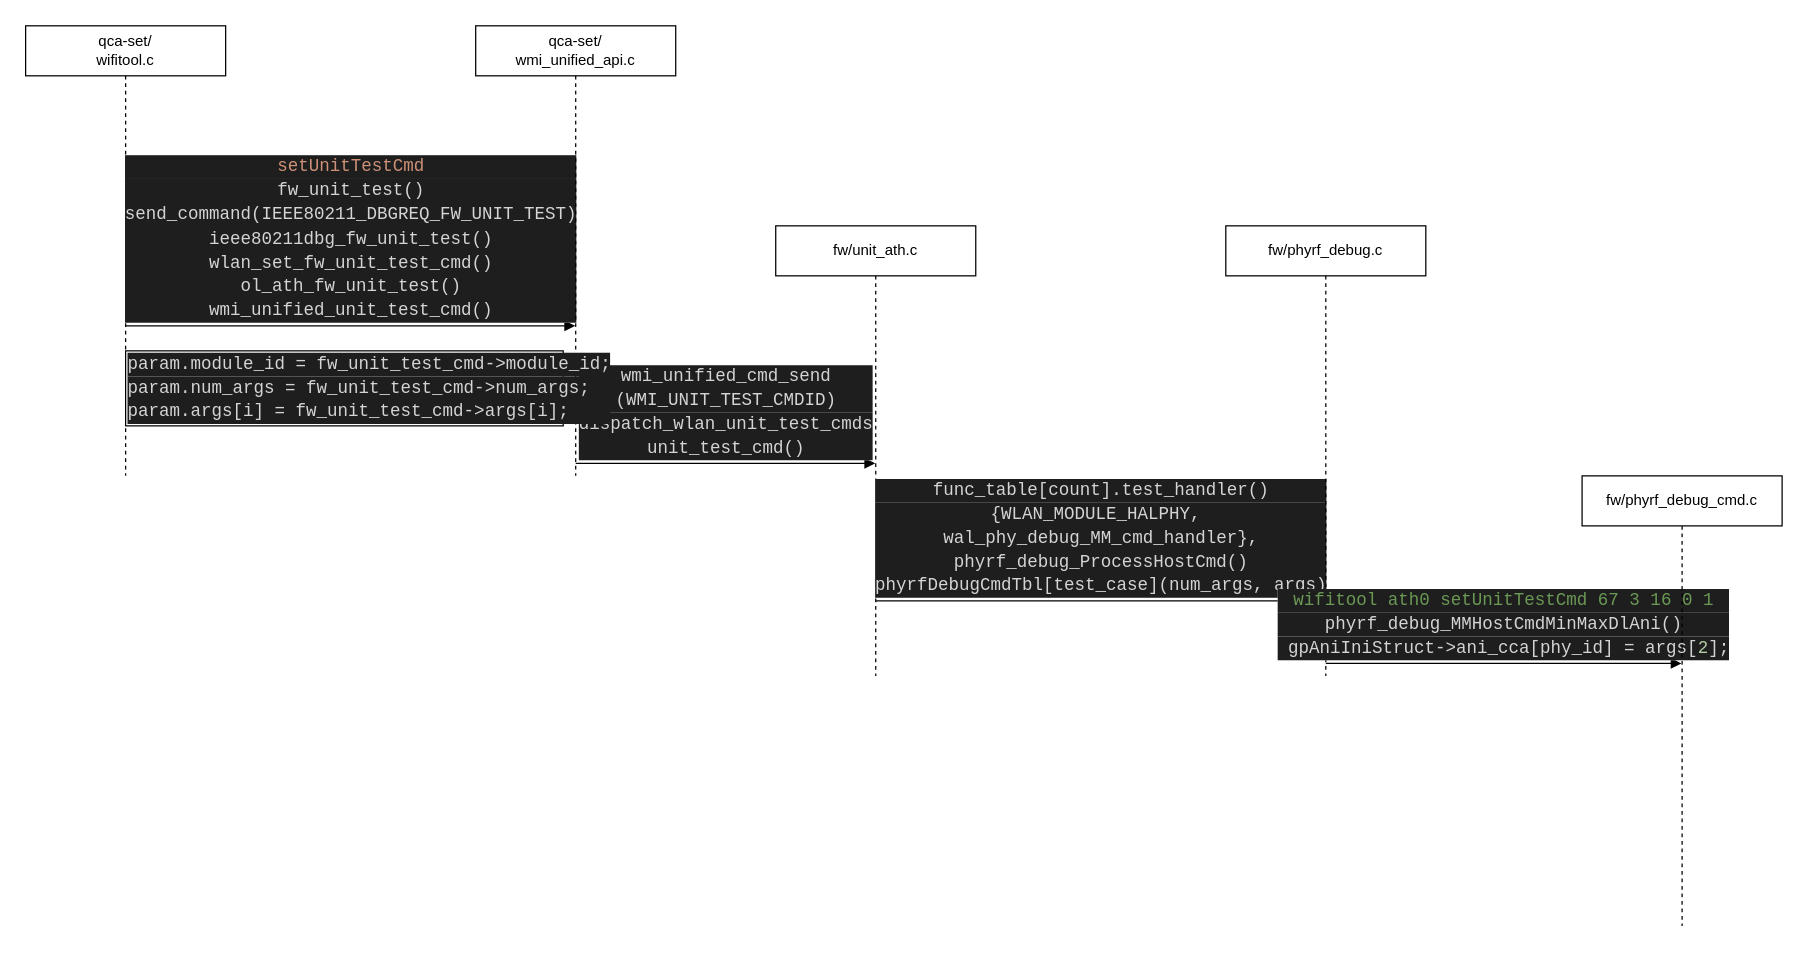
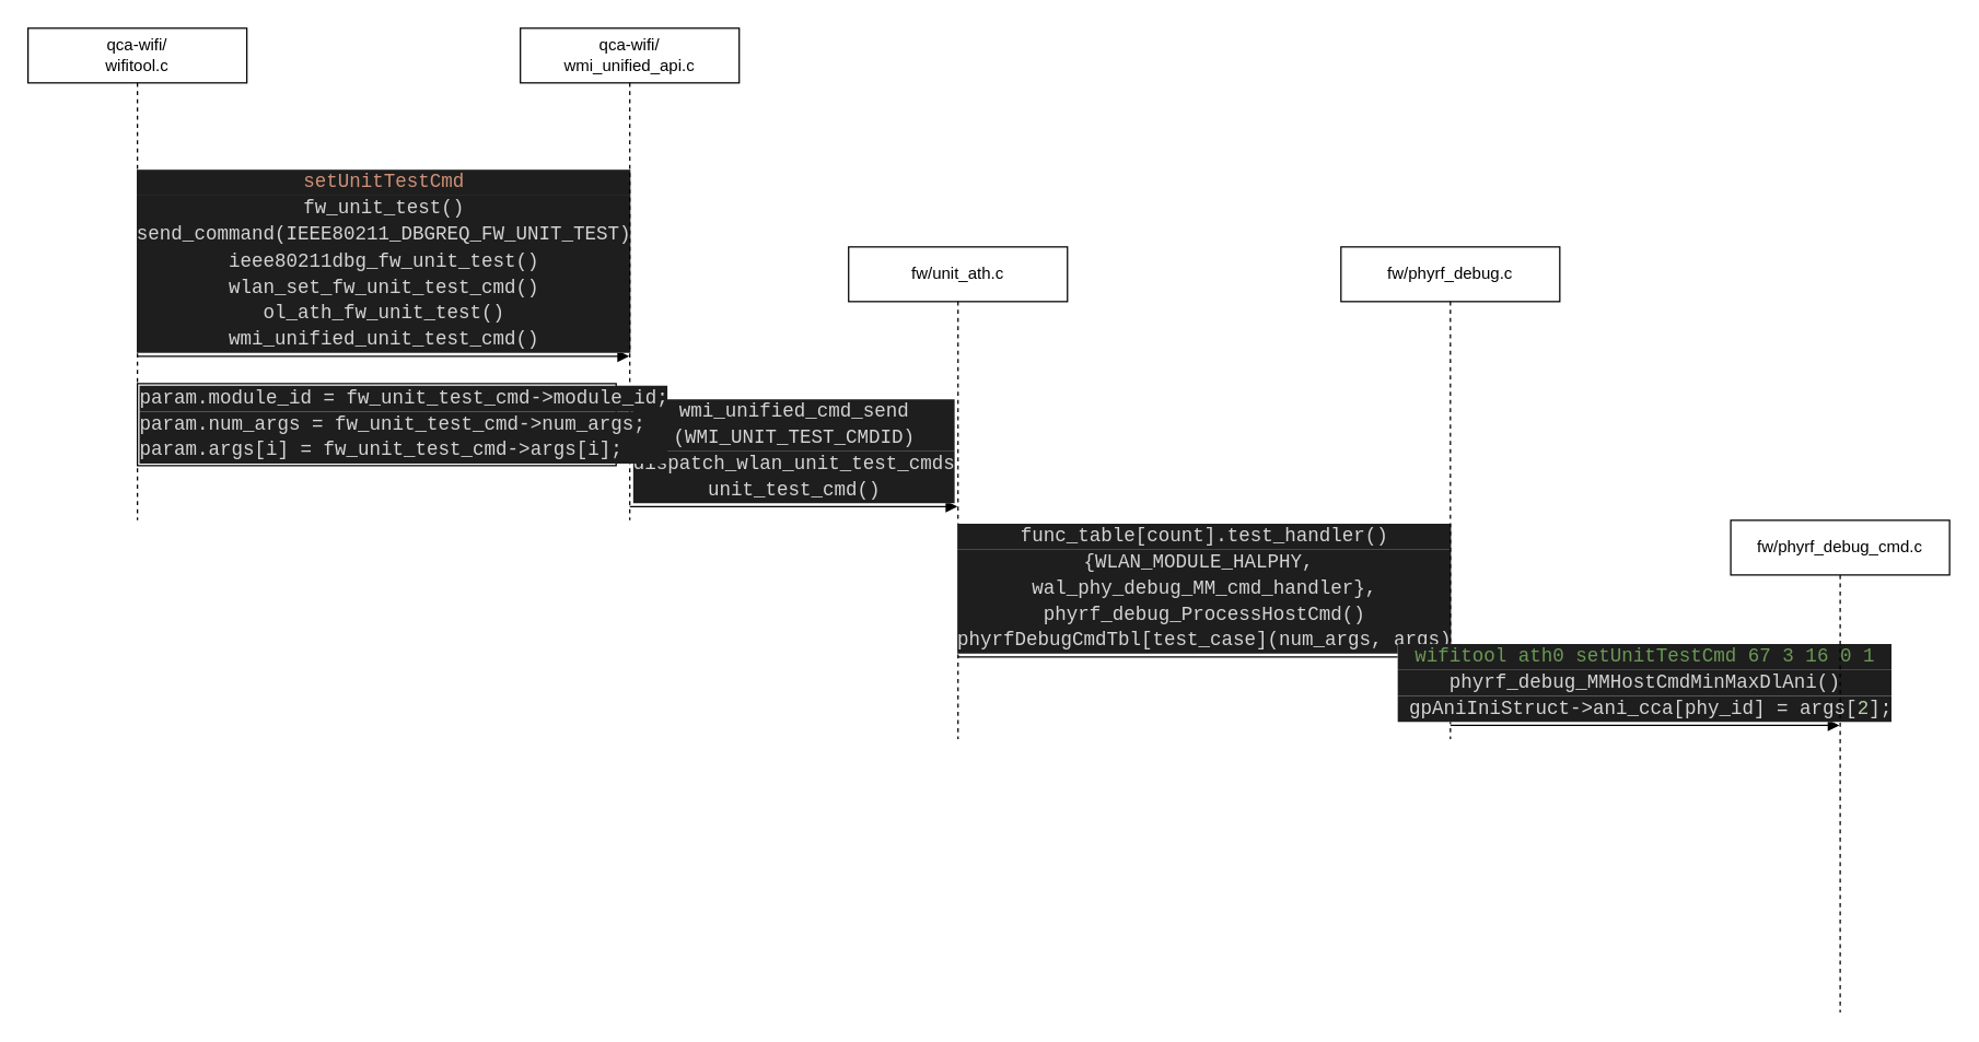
  <mxCell id="0" />
  <mxCell id="1" parent="0" />
- <mxCell id="2" value="qca-set/&lt;br&gt;wifitool.c" style="shape=umlLifeline;perimeter=lifelinePerimeter;whiteSpace=wrap;html=1;container=1;collapsible=0;recursiveResize=0;outlineConnect=0;" vertex="1" parent="1"><mxGeometry width="160" height="360" as="geometry" x="20" y="20" /></mxCell>
+ <mxCell id="2" value="qca-wifi/&lt;br&gt;wifitool.c" style="shape=umlLifeline;perimeter=lifelinePerimeter;whiteSpace=wrap;html=1;container=1;collapsible=0;recursiveResize=0;outlineConnect=0;" vertex="1" parent="1"><mxGeometry width="160" height="360" as="geometry" x="20" y="20" /></mxCell>
  <mxCell id="3" value="&lt;div style=&quot;color: rgb(212 , 212 , 212) ; background-color: rgb(30 , 30 , 30) ; font-family: &amp;#34;consolas&amp;#34; , &amp;#34;courier new&amp;#34; , monospace ; font-size: 14px ; line-height: 19px&quot;&gt;&lt;span style=&quot;color: #ce9178&quot;&gt;setUnitTestCmd&lt;/span&gt;&lt;/div&gt;&lt;div style=&quot;background-color: rgb(30 , 30 , 30) ; line-height: 19px&quot;&gt;&lt;div style=&quot;color: rgb(212 , 212 , 212) ; font-family: &amp;#34;consolas&amp;#34; , &amp;#34;courier new&amp;#34; , monospace ; font-size: 14px ; line-height: 19px&quot;&gt;fw_unit_test()&lt;/div&gt;&lt;div style=&quot;line-height: 19px&quot;&gt;&lt;div style=&quot;line-height: 19px&quot;&gt;&lt;font color=&quot;#d4d4d4&quot; face=&quot;consolas, courier new, monospace&quot;&gt;&lt;span style=&quot;font-size: 14px&quot;&gt;send_command(IEEE80211_DBGREQ_FW_UNIT_TEST)&lt;/span&gt;&lt;/font&gt;&lt;/div&gt;&lt;div style=&quot;line-height: 19px&quot;&gt;&lt;div style=&quot;color: rgb(212 , 212 , 212) ; font-family: &amp;#34;consolas&amp;#34; , &amp;#34;courier new&amp;#34; , monospace ; font-size: 14px ; line-height: 19px&quot;&gt;ieee80211dbg_fw_unit_test()&lt;/div&gt;&lt;div style=&quot;color: rgb(212 , 212 , 212) ; font-family: &amp;#34;consolas&amp;#34; , &amp;#34;courier new&amp;#34; , monospace ; font-size: 14px ; line-height: 19px&quot;&gt;&lt;div style=&quot;line-height: 19px&quot;&gt;wlan_set_fw_unit_test_cmd()&lt;/div&gt;&lt;div style=&quot;line-height: 19px&quot;&gt;&lt;div style=&quot;line-height: 19px&quot;&gt;ol_ath_fw_unit_test()&lt;/div&gt;&lt;div style=&quot;line-height: 19px&quot;&gt;&lt;div style=&quot;line-height: 19px&quot;&gt;wmi_unified_unit_test_cmd()&lt;/div&gt;&lt;/div&gt;&lt;/div&gt;&lt;/div&gt;&lt;/div&gt;&lt;/div&gt;&lt;/div&gt;" style="html=1;verticalAlign=bottom;endArrow=block;" edge="1" parent="2" target="4"><mxGeometry width="80" relative="1" as="geometry"><mxPoint x="80" y="240" as="sourcePoint" /><mxPoint x="160" y="240" as="targetPoint" /></mxGeometry></mxCell>
- <mxCell id="4" value="qca-set/&lt;br&gt;wmi_unified_api.c" style="shape=umlLifeline;perimeter=lifelinePerimeter;whiteSpace=wrap;html=1;container=1;collapsible=0;recursiveResize=0;outlineConnect=0;" vertex="1" parent="1"><mxGeometry x="380" width="160" height="360" as="geometry" y="20" /></mxCell>
+ <mxCell id="4" value="qca-wifi/&lt;br&gt;wmi_unified_api.c" style="shape=umlLifeline;perimeter=lifelinePerimeter;whiteSpace=wrap;html=1;container=1;collapsible=0;recursiveResize=0;outlineConnect=0;" vertex="1" parent="1"><mxGeometry x="380" width="160" height="360" as="geometry" y="20" /></mxCell>
  <mxCell id="5" value="&lt;div style=&quot;color: rgb(212 , 212 , 212) ; background-color: rgb(30 , 30 , 30) ; font-family: &amp;#34;consolas&amp;#34; , &amp;#34;courier new&amp;#34; , monospace ; font-size: 14px ; line-height: 19px&quot;&gt;wmi_unified_cmd_send&lt;/div&gt;&lt;div style=&quot;color: rgb(212 , 212 , 212) ; background-color: rgb(30 , 30 , 30) ; font-family: &amp;#34;consolas&amp;#34; , &amp;#34;courier new&amp;#34; , monospace ; font-size: 14px ; line-height: 19px&quot;&gt;(&lt;span&gt;WMI_UNIT_TEST_CMDID&lt;/span&gt;)&lt;/div&gt;&lt;div style=&quot;color: rgb(212 , 212 , 212) ; background-color: rgb(30 , 30 , 30) ; font-family: &amp;#34;consolas&amp;#34; , &amp;#34;courier new&amp;#34; , monospace ; font-size: 14px ; line-height: 19px&quot;&gt;&lt;div style=&quot;font-family: &amp;#34;consolas&amp;#34; , &amp;#34;courier new&amp;#34; , monospace ; line-height: 19px&quot;&gt;dispatch_wlan_unit_test_cmds&lt;/div&gt;&lt;div style=&quot;font-family: &amp;#34;consolas&amp;#34; , &amp;#34;courier new&amp;#34; , monospace ; line-height: 19px&quot;&gt;&lt;div style=&quot;font-family: &amp;#34;consolas&amp;#34; , &amp;#34;courier new&amp;#34; , monospace ; line-height: 19px&quot;&gt;unit_test_cmd()&lt;/div&gt;&lt;/div&gt;&lt;/div&gt;" style="html=1;verticalAlign=bottom;endArrow=block;" edge="1" parent="4" target="7"><mxGeometry width="80" relative="1" as="geometry"><mxPoint x="80" y="350" as="sourcePoint" /><mxPoint x="160" y="350" as="targetPoint" /></mxGeometry></mxCell>
  <mxCell id="6" value="&lt;div style=&quot;color: rgb(212 , 212 , 212) ; background-color: rgb(30 , 30 , 30) ; font-family: &amp;quot;consolas&amp;quot; , &amp;quot;courier new&amp;quot; , monospace ; font-size: 14px ; line-height: 19px&quot;&gt;param.module_id = fw_unit_test_cmd-&amp;gt;module_id;&lt;/div&gt;&lt;div style=&quot;color: rgb(212 , 212 , 212) ; background-color: rgb(30 , 30 , 30) ; font-family: &amp;quot;consolas&amp;quot; , &amp;quot;courier new&amp;quot; , monospace ; font-size: 14px ; line-height: 19px&quot;&gt;&lt;div style=&quot;line-height: 19px&quot;&gt;param.num_args = fw_unit_test_cmd-&amp;gt;num_args;&lt;/div&gt;&lt;div style=&quot;line-height: 19px&quot;&gt;&lt;div style=&quot;font-family: &amp;quot;consolas&amp;quot; , &amp;quot;courier new&amp;quot; , monospace ; line-height: 19px&quot;&gt;param.args[i] = fw_unit_test_cmd-&amp;gt;args[i];&lt;/div&gt;&lt;/div&gt;&lt;/div&gt;" style="html=1;align=left;" vertex="1" parent="1"><mxGeometry x="100" y="280" width="350" height="60" as="geometry" /></mxCell>
  <mxCell id="7" value="fw/unit_ath.c" style="shape=umlLifeline;perimeter=lifelinePerimeter;whiteSpace=wrap;html=1;container=1;collapsible=0;recursiveResize=0;outlineConnect=0;" vertex="1" parent="1"><mxGeometry x="620" y="180" width="160" height="360" as="geometry" /></mxCell>
  <mxCell id="8" value="&lt;div style=&quot;color: rgb(212 , 212 , 212) ; background-color: rgb(30 , 30 , 30) ; font-family: &amp;#34;consolas&amp;#34; , &amp;#34;courier new&amp;#34; , monospace ; font-size: 14px ; line-height: 19px&quot;&gt;func_table[count].test_handler()&lt;/div&gt;&lt;div style=&quot;color: rgb(212 , 212 , 212) ; background-color: rgb(30 , 30 , 30) ; font-family: &amp;#34;consolas&amp;#34; , &amp;#34;courier new&amp;#34; , monospace ; font-size: 14px ; line-height: 19px&quot;&gt;&lt;div style=&quot;font-family: &amp;#34;consolas&amp;#34; , &amp;#34;courier new&amp;#34; , monospace ; line-height: 19px&quot;&gt;{WLAN_MODULE_HALPHY,&amp;nbsp;&lt;/div&gt;&lt;div style=&quot;font-family: &amp;#34;consolas&amp;#34; , &amp;#34;courier new&amp;#34; , monospace ; line-height: 19px&quot;&gt;wal_phy_debug_MM_cmd_handler},&lt;/div&gt;&lt;div style=&quot;font-family: &amp;#34;consolas&amp;#34; , &amp;#34;courier new&amp;#34; , monospace ; line-height: 19px&quot;&gt;&lt;div style=&quot;font-family: &amp;#34;consolas&amp;#34; , &amp;#34;courier new&amp;#34; , monospace ; line-height: 19px&quot;&gt;phyrf_debug_ProcessHostCmd()&lt;/div&gt;&lt;div style=&quot;font-family: &amp;#34;consolas&amp;#34; , &amp;#34;courier new&amp;#34; , monospace ; line-height: 19px&quot;&gt;&lt;div style=&quot;font-family: &amp;#34;consolas&amp;#34; , &amp;#34;courier new&amp;#34; , monospace ; line-height: 19px&quot;&gt;phyrfDebugCmdTbl[test_case](num_args, args)&lt;/div&gt;&lt;/div&gt;&lt;/div&gt;&lt;/div&gt;" style="html=1;verticalAlign=bottom;endArrow=block;" edge="1" parent="7" target="9"><mxGeometry width="80" relative="1" as="geometry"><mxPoint x="80" y="300" as="sourcePoint" /><mxPoint x="160" y="300" as="targetPoint" /></mxGeometry></mxCell>
  <mxCell id="9" value="fw/phyrf_debug.c" style="shape=umlLifeline;perimeter=lifelinePerimeter;whiteSpace=wrap;html=1;container=1;collapsible=0;recursiveResize=0;outlineConnect=0;" vertex="1" parent="1"><mxGeometry x="980" y="180" width="160" height="360" as="geometry" /></mxCell>
  <mxCell id="10" value="&lt;div style=&quot;color: rgb(212 , 212 , 212) ; background-color: rgb(30 , 30 , 30) ; font-family: &amp;#34;consolas&amp;#34; , &amp;#34;courier new&amp;#34; , monospace ; font-size: 14px ; line-height: 19px&quot;&gt;&lt;div style=&quot;font-family: &amp;#34;consolas&amp;#34; , &amp;#34;courier new&amp;#34; , monospace ; line-height: 19px&quot;&gt;&lt;span style=&quot;color: #6a9955&quot;&gt;wifitool ath0 setUnitTestCmd 67 3 16 0 1&lt;/span&gt;&lt;/div&gt;&lt;/div&gt;&lt;div style=&quot;color: rgb(212 , 212 , 212) ; background-color: rgb(30 , 30 , 30) ; font-family: &amp;#34;consolas&amp;#34; , &amp;#34;courier new&amp;#34; , monospace ; font-size: 14px ; line-height: 19px&quot;&gt;phyrf_debug_MMHostCmdMinMaxDlAni()&lt;/div&gt;&lt;div style=&quot;color: rgb(212 , 212 , 212) ; background-color: rgb(30 , 30 , 30) ; font-family: &amp;#34;consolas&amp;#34; , &amp;#34;courier new&amp;#34; , monospace ; font-size: 14px ; line-height: 19px&quot;&gt;&lt;div style=&quot;font-family: &amp;#34;consolas&amp;#34; , &amp;#34;courier new&amp;#34; , monospace ; line-height: 19px&quot;&gt;&amp;nbsp;gpAniIniStruct-&amp;gt;ani_cca[phy_id] = args[&lt;span style=&quot;color: #b5cea8&quot;&gt;2&lt;/span&gt;];&lt;/div&gt;&lt;/div&gt;" style="html=1;verticalAlign=bottom;endArrow=block;" edge="1" parent="9" target="11"><mxGeometry width="80" relative="1" as="geometry"><mxPoint x="80" y="350" as="sourcePoint" /><mxPoint x="160" y="350" as="targetPoint" /></mxGeometry></mxCell>
  <mxCell id="11" value="fw/phyrf_debug_cmd.c" style="shape=umlLifeline;perimeter=lifelinePerimeter;whiteSpace=wrap;html=1;container=1;collapsible=0;recursiveResize=0;outlineConnect=0;" vertex="1" parent="1"><mxGeometry x="1265" y="380" width="160" height="360" as="geometry" /></mxCell>
